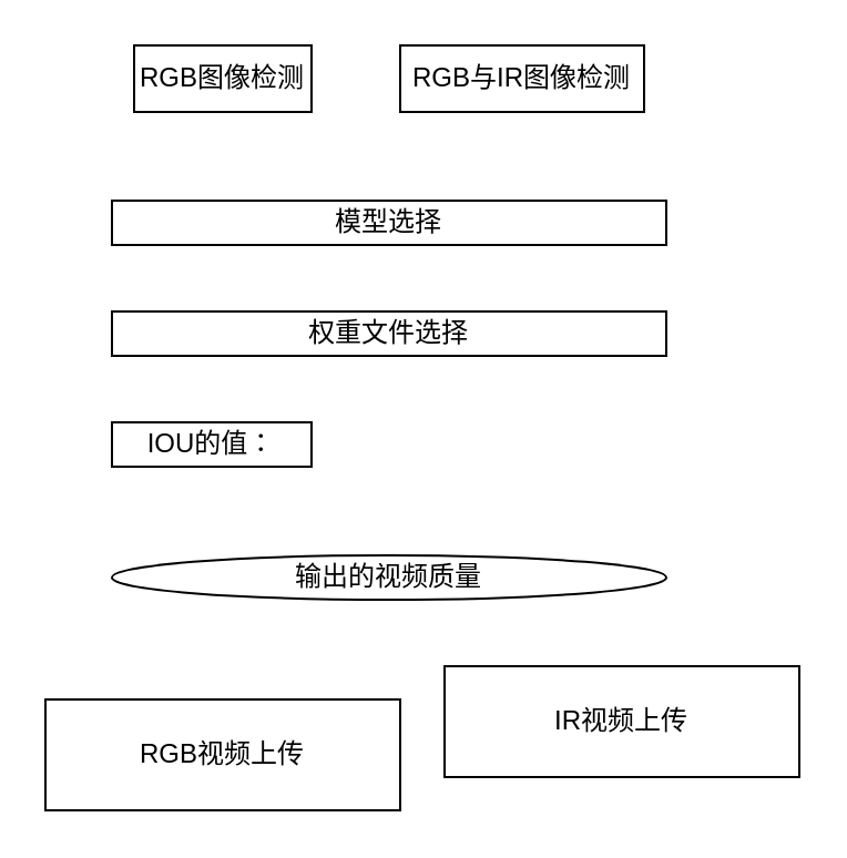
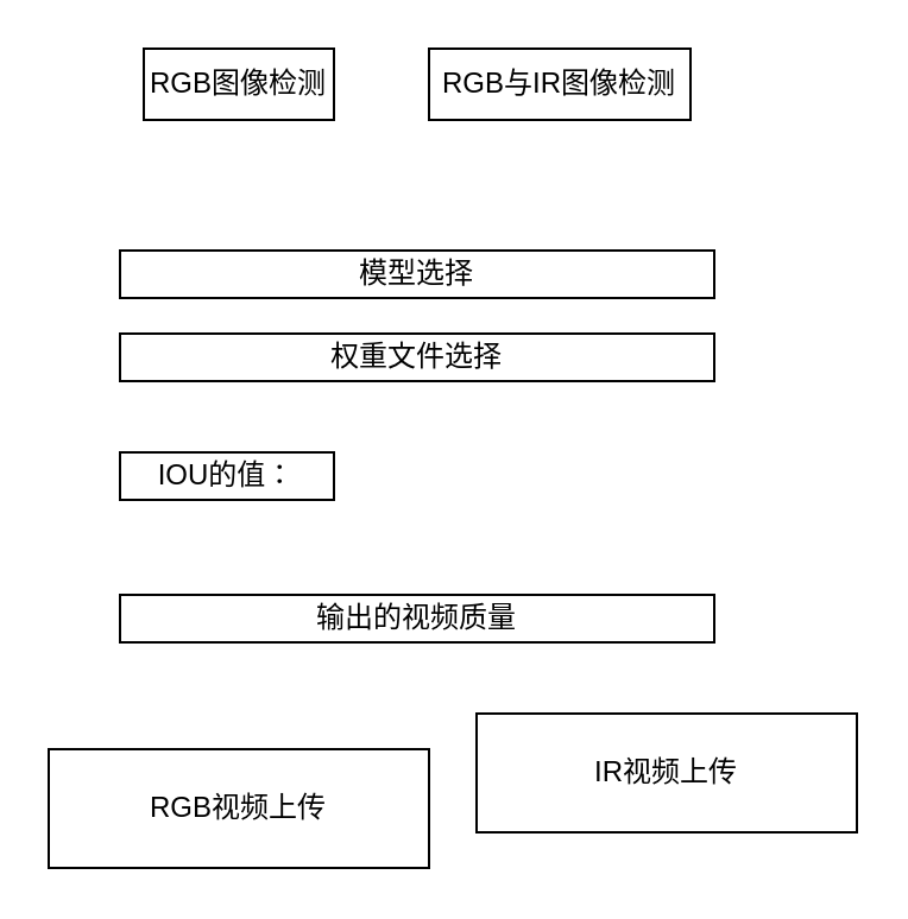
  <mxCell id="0" />
  <mxCell id="1" parent="0" />
  <mxCell id="2" value="RGB图像检测" style="rounded=0;whiteSpace=wrap;html=1;" vertex="1" parent="1"><mxGeometry x="60" y="20" width="80" height="30" as="geometry" /></mxCell>
  <mxCell id="3" value="RGB与IR图像检测" style="rounded=0;whiteSpace=wrap;html=1;" vertex="1" parent="1"><mxGeometry x="180" y="20" width="110" height="30" as="geometry" /></mxCell>
- <mxCell id="4" value="模型选择" style="rounded=0;whiteSpace=wrap;html=1;" vertex="1" parent="1"><mxGeometry x="50" y="90" width="250" height="20" as="geometry" /></mxCell>
+ <mxCell id="4" value="模型选择" style="rounded=0;whiteSpace=wrap;html=1;" vertex="1" parent="1"><mxGeometry x="50" y="105" width="250" height="20" as="geometry" /></mxCell>
  <mxCell id="5" value="权重文件选择" style="rounded=0;whiteSpace=wrap;html=1;" vertex="1" parent="1"><mxGeometry x="50" y="140" width="250" height="20" as="geometry" /></mxCell>
  <mxCell id="6" value="IOU的值：" style="rounded=0;whiteSpace=wrap;html=1;" vertex="1" parent="1"><mxGeometry x="50" y="190" width="90" height="20" as="geometry" /></mxCell>
- <mxCell id="7" value="输出的视频质量" style="ellipse;whiteSpace=wrap;html=1;" vertex="1" parent="1"><mxGeometry x="50" y="250" width="250" height="20" as="geometry" /></mxCell>
+ <mxCell id="7" value="输出的视频质量" style="rounded=0;whiteSpace=wrap;html=1;" vertex="1" parent="1"><mxGeometry x="50" y="250" width="250" height="20" as="geometry" /></mxCell>
  <mxCell id="8" value="RGB视频上传" style="rounded=0;whiteSpace=wrap;html=1;" vertex="1" parent="1"><mxGeometry x="20" y="315" width="160" height="50" as="geometry" /></mxCell>
  <mxCell id="9" value="IR视频上传" style="rounded=0;whiteSpace=wrap;html=1;" vertex="1" parent="1"><mxGeometry x="200" y="300" width="160" height="50" as="geometry" /></mxCell>
